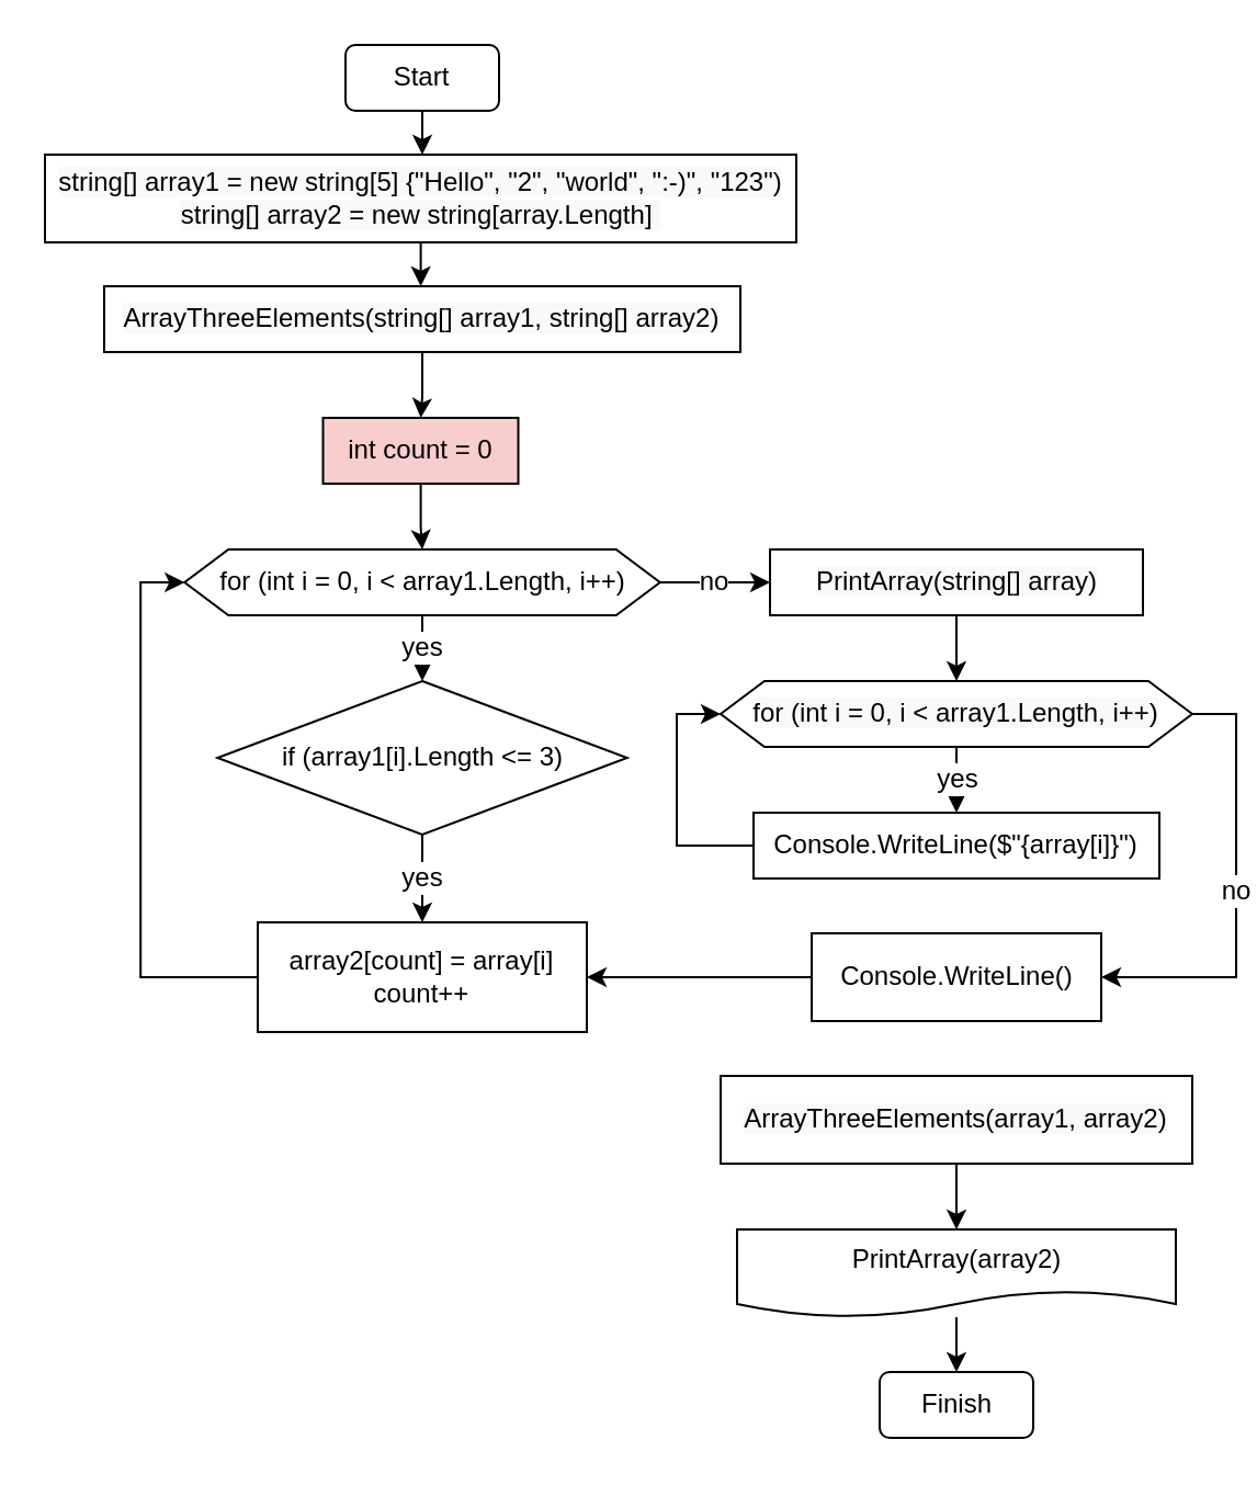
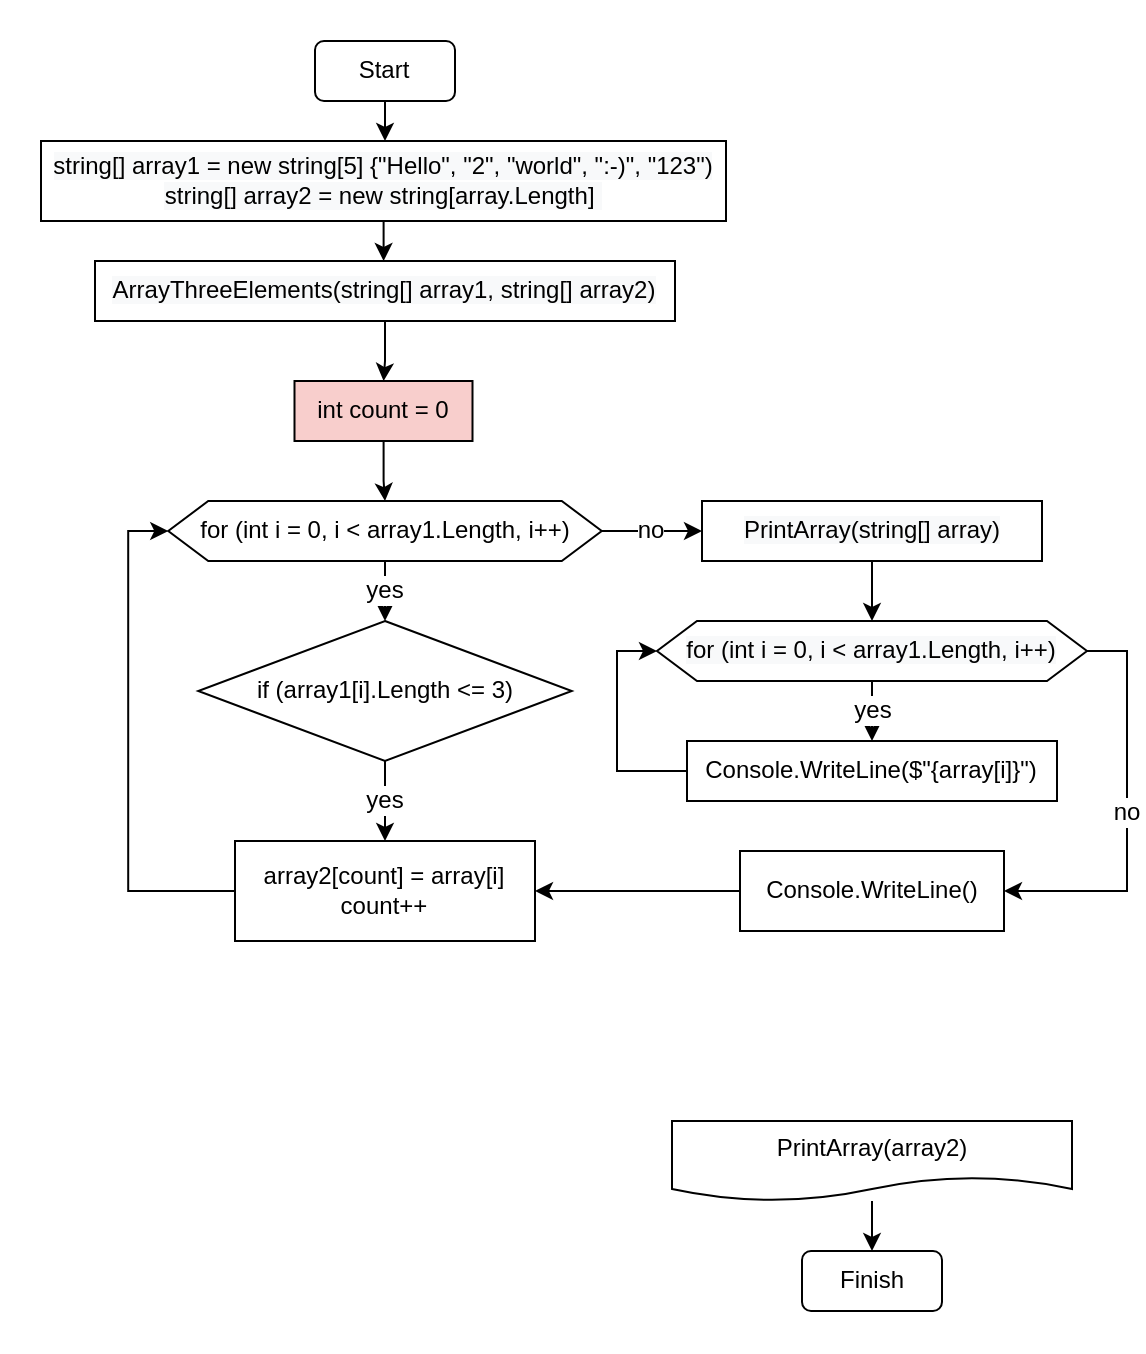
  <mxCell id="0" />
  <mxCell id="1" parent="0" />
  <mxCell id="2" value="yes" style="edgeStyle=orthogonalEdgeStyle;rounded=0;orthogonalLoop=1;jettySize=auto;html=1;fontSize=12;" edge="1" parent="1" source="4" target="6"><mxGeometry relative="1" as="geometry" /></mxCell>
  <mxCell id="3" value="no" style="edgeStyle=orthogonalEdgeStyle;rounded=0;orthogonalLoop=1;jettySize=auto;html=1;fontSize=12;" edge="1" parent="1" source="4" target="21"><mxGeometry relative="1" as="geometry" /></mxCell>
  <mxCell id="4" value="for (int i = 0, i &amp;lt; array1.Length, i++)" style="shape=hexagon;perimeter=hexagonPerimeter2;whiteSpace=wrap;html=1;fixedSize=1;" vertex="1" parent="1"><mxGeometry x="83.63" y="250" width="216.75" height="30" as="geometry" /></mxCell>
  <mxCell id="5" value="yes" style="edgeStyle=orthogonalEdgeStyle;rounded=0;orthogonalLoop=1;jettySize=auto;html=1;fontSize=12;" edge="1" parent="1" source="6" target="8"><mxGeometry relative="1" as="geometry" /></mxCell>
  <mxCell id="6" value="if (array1[i].Length &amp;lt;= 3)" style="rhombus;whiteSpace=wrap;html=1;" vertex="1" parent="1"><mxGeometry x="98.63" y="310" width="186.75" height="70" as="geometry" /></mxCell>
  <mxCell id="7" style="edgeStyle=orthogonalEdgeStyle;rounded=0;orthogonalLoop=1;jettySize=auto;html=1;exitX=0;exitY=0.5;exitDx=0;exitDy=0;entryX=0;entryY=0.5;entryDx=0;entryDy=0;fontSize=12;" edge="1" parent="1" source="8" target="4"><mxGeometry relative="1" as="geometry" /></mxCell>
  <mxCell id="8" value="array2[count] = array[i]&lt;br&gt;count++" style="rounded=0;whiteSpace=wrap;html=1;" vertex="1" parent="1"><mxGeometry x="117" y="420" width="150" height="50" as="geometry" /></mxCell>
  <mxCell id="9" value="" style="edgeStyle=orthogonalEdgeStyle;rounded=0;orthogonalLoop=1;jettySize=auto;html=1;" edge="1" parent="1" source="10" target="11"><mxGeometry relative="1" as="geometry" /></mxCell>
  <mxCell id="10" value="PrintArray(array2)" style="shape=document;whiteSpace=wrap;html=1;boundedLbl=1;" vertex="1" parent="1"><mxGeometry x="335.5" y="560" width="200" height="40" as="geometry" /></mxCell>
  <mxCell id="11" value="Finish" style="rounded=1;whiteSpace=wrap;html=1;" vertex="1" parent="1"><mxGeometry x="400.5" y="625" width="70" height="30" as="geometry" /></mxCell>
  <mxCell id="12" value="" style="edgeStyle=orthogonalEdgeStyle;rounded=0;orthogonalLoop=1;jettySize=auto;html=1;fontSize=12;" edge="1" parent="1" source="13" target="15"><mxGeometry relative="1" as="geometry" /></mxCell>
  <mxCell id="13" value="Start" style="rounded=1;whiteSpace=wrap;html=1;" vertex="1" parent="1"><mxGeometry x="157" y="20" width="70" height="30" as="geometry" /></mxCell>
  <mxCell id="14" value="" style="edgeStyle=orthogonalEdgeStyle;rounded=0;orthogonalLoop=1;jettySize=auto;html=1;fontSize=12;" edge="1" parent="1" source="15" target="17"><mxGeometry relative="1" as="geometry" /></mxCell>
  <mxCell id="15" value="&lt;span style=&quot;color: rgb(0, 0, 0); font-family: Helvetica; font-size: 12px; font-style: normal; font-variant-ligatures: normal; font-variant-caps: normal; font-weight: 400; letter-spacing: normal; orphans: 2; text-align: center; text-indent: 0px; text-transform: none; widows: 2; word-spacing: 0px; -webkit-text-stroke-width: 0px; background-color: rgb(248, 249, 250); text-decoration-thickness: initial; text-decoration-style: initial; text-decoration-color: initial; float: none; display: inline !important;&quot;&gt;string[] array1 = new string[5] {&quot;Hello&quot;, &quot;2&quot;, &quot;world&quot;, &quot;:-)&quot;, &quot;123&quot;)&lt;/span&gt;&lt;br style=&quot;color: rgb(0, 0, 0); font-family: Helvetica; font-size: 12px; font-style: normal; font-variant-ligatures: normal; font-variant-caps: normal; font-weight: 400; letter-spacing: normal; orphans: 2; text-align: center; text-indent: 0px; text-transform: none; widows: 2; word-spacing: 0px; -webkit-text-stroke-width: 0px; background-color: rgb(248, 249, 250); text-decoration-thickness: initial; text-decoration-style: initial; text-decoration-color: initial;&quot;&gt;&lt;span style=&quot;color: rgb(0, 0, 0); font-family: Helvetica; font-size: 12px; font-style: normal; font-variant-ligatures: normal; font-variant-caps: normal; font-weight: 400; letter-spacing: normal; orphans: 2; text-align: center; text-indent: 0px; text-transform: none; widows: 2; word-spacing: 0px; -webkit-text-stroke-width: 0px; background-color: rgb(248, 249, 250); text-decoration-thickness: initial; text-decoration-style: initial; text-decoration-color: initial; float: none; display: inline !important;&quot;&gt;string[] array2 = new string[array.Length]&amp;nbsp;&lt;/span&gt;" style="rounded=0;whiteSpace=wrap;html=1;" vertex="1" parent="1"><mxGeometry x="20" y="70" width="342.5" height="40" as="geometry" /></mxCell>
  <mxCell id="16" value="" style="edgeStyle=orthogonalEdgeStyle;rounded=0;orthogonalLoop=1;jettySize=auto;html=1;fontSize=12;" edge="1" parent="1" source="17" target="19"><mxGeometry relative="1" as="geometry" /></mxCell>
  <mxCell id="17" value="&lt;meta charset=&quot;utf-8&quot;&gt;&lt;span style=&quot;color: rgb(0, 0, 0); font-family: Helvetica; font-size: 12px; font-style: normal; font-variant-ligatures: normal; font-variant-caps: normal; font-weight: 400; letter-spacing: normal; orphans: 2; text-align: center; text-indent: 0px; text-transform: none; widows: 2; word-spacing: 0px; -webkit-text-stroke-width: 0px; background-color: rgb(248, 249, 250); text-decoration-thickness: initial; text-decoration-style: initial; text-decoration-color: initial; float: none; display: inline !important;&quot;&gt;ArrayThreeElements(string[] array1, string[] array2)&lt;/span&gt;" style="rounded=0;whiteSpace=wrap;html=1;fontSize=12;" vertex="1" parent="1"><mxGeometry x="47" y="130" width="290" height="30" as="geometry" /></mxCell>
  <mxCell id="18" value="" style="edgeStyle=orthogonalEdgeStyle;rounded=0;orthogonalLoop=1;jettySize=auto;html=1;fontSize=12;" edge="1" parent="1" source="19" target="4"><mxGeometry relative="1" as="geometry" /></mxCell>
  <mxCell id="19" value="int count = 0" style="rounded=0;whiteSpace=wrap;html=1;fontSize=12;fillColor=#f8cecc;" vertex="1" parent="1"><mxGeometry x="146.75" y="190" width="89" height="30" as="geometry" /></mxCell>
  <mxCell id="20" value="" style="edgeStyle=orthogonalEdgeStyle;rounded=0;orthogonalLoop=1;jettySize=auto;html=1;fontSize=12;" edge="1" parent="1" source="21" target="24"><mxGeometry relative="1" as="geometry" /></mxCell>
  <mxCell id="21" value="&lt;span style=&quot;color: rgb(0, 0, 0); font-family: Helvetica; font-size: 12px; font-style: normal; font-variant-ligatures: normal; font-variant-caps: normal; font-weight: 400; letter-spacing: normal; orphans: 2; text-align: center; text-indent: 0px; text-transform: none; widows: 2; word-spacing: 0px; -webkit-text-stroke-width: 0px; background-color: rgb(248, 249, 250); text-decoration-thickness: initial; text-decoration-style: initial; text-decoration-color: initial; float: none; display: inline !important;&quot;&gt;PrintArray(string[] array)&lt;/span&gt;" style="rounded=0;whiteSpace=wrap;html=1;fontSize=12;" vertex="1" parent="1"><mxGeometry x="350.5" y="250" width="170" height="30" as="geometry" /></mxCell>
  <mxCell id="22" value="yes" style="edgeStyle=orthogonalEdgeStyle;rounded=0;orthogonalLoop=1;jettySize=auto;html=1;fontSize=12;" edge="1" parent="1" source="24" target="26"><mxGeometry relative="1" as="geometry" /></mxCell>
  <mxCell id="23" value="no" style="edgeStyle=orthogonalEdgeStyle;rounded=0;orthogonalLoop=1;jettySize=auto;html=1;exitX=1;exitY=0.5;exitDx=0;exitDy=0;entryX=1;entryY=0.5;entryDx=0;entryDy=0;fontSize=12;" edge="1" parent="1" source="24" target="28"><mxGeometry relative="1" as="geometry" /></mxCell>
  <mxCell id="24" value="&lt;meta charset=&quot;utf-8&quot;&gt;&lt;span style=&quot;color: rgb(0, 0, 0); font-family: Helvetica; font-size: 12px; font-style: normal; font-variant-ligatures: normal; font-variant-caps: normal; font-weight: 400; letter-spacing: normal; orphans: 2; text-align: center; text-indent: 0px; text-transform: none; widows: 2; word-spacing: 0px; -webkit-text-stroke-width: 0px; background-color: rgb(248, 249, 250); text-decoration-thickness: initial; text-decoration-style: initial; text-decoration-color: initial; float: none; display: inline !important;&quot;&gt;for (int i = 0, i &amp;lt; array1.Length, i++)&lt;/span&gt;" style="shape=hexagon;perimeter=hexagonPerimeter2;whiteSpace=wrap;html=1;fixedSize=1;fontSize=12;" vertex="1" parent="1"><mxGeometry x="328" y="310" width="215" height="30" as="geometry" /></mxCell>
  <mxCell id="25" style="edgeStyle=orthogonalEdgeStyle;rounded=0;orthogonalLoop=1;jettySize=auto;html=1;exitX=0;exitY=0.5;exitDx=0;exitDy=0;entryX=0;entryY=0.5;entryDx=0;entryDy=0;fontSize=12;" edge="1" parent="1" source="26" target="24"><mxGeometry relative="1" as="geometry" /></mxCell>
  <mxCell id="26" value="Console.WriteLine($&quot;{array[i]}&quot;)" style="rounded=0;whiteSpace=wrap;html=1;fontSize=12;" vertex="1" parent="1"><mxGeometry x="343" y="370" width="185" height="30" as="geometry" /></mxCell>
  <mxCell id="27" value="" style="edgeStyle=orthogonalEdgeStyle;rounded=0;orthogonalLoop=1;jettySize=auto;html=1;fontSize=12;" edge="1" parent="1" source="28" target="8"><mxGeometry relative="1" as="geometry" /></mxCell>
  <mxCell id="28" value="Console.WriteLine()" style="rounded=0;whiteSpace=wrap;html=1;fontSize=12;" vertex="1" parent="1"><mxGeometry x="369.5" y="425" width="132" height="40" as="geometry" /></mxCell>
- <mxCell id="29" style="edgeStyle=orthogonalEdgeStyle;rounded=0;orthogonalLoop=1;jettySize=auto;html=1;exitX=0.5;exitY=1;exitDx=0;exitDy=0;entryX=0.5;entryY=0;entryDx=0;entryDy=0;fontSize=12;" edge="1" parent="1" source="30" target="10"><mxGeometry relative="1" as="geometry" /></mxCell>
- <mxCell id="30" value="&lt;span style=&quot;color: rgb(0, 0, 0); font-family: Helvetica; font-size: 12px; font-style: normal; font-variant-ligatures: normal; font-variant-caps: normal; font-weight: 400; letter-spacing: normal; orphans: 2; text-align: center; text-indent: 0px; text-transform: none; widows: 2; word-spacing: 0px; -webkit-text-stroke-width: 0px; background-color: rgb(248, 249, 250); text-decoration-thickness: initial; text-decoration-style: initial; text-decoration-color: initial; float: none; display: inline !important;&quot;&gt;ArrayThreeElements(array1, array2)&lt;/span&gt;" style="rounded=0;whiteSpace=wrap;html=1;fontSize=12;" vertex="1" parent="1"><mxGeometry x="328" y="490" width="215" height="40" as="geometry" /></mxCell>
